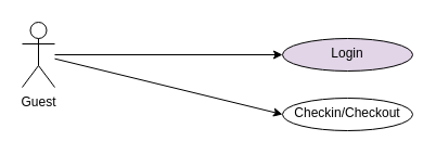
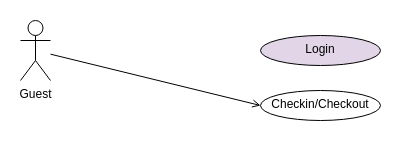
  <mxCell id="0" />
  <mxCell id="1" parent="0" />
- <mxCell id="2" value="" style="edgeStyle=orthogonalEdgeStyle;rounded=0;orthogonalLoop=1;jettySize=auto;html=1;" edge="1" parent="1" source="4" target="5"><mxGeometry relative="1" as="geometry" /></mxCell>
- <mxCell id="3" style="rounded=0;orthogonalLoop=1;jettySize=auto;html=1;entryX=0;entryY=0.5;entryDx=0;entryDy=0;" edge="1" parent="1" source="4" target="6"><mxGeometry relative="1" as="geometry" /></mxCell>
+ <mxCell id="3" style="rounded=0;orthogonalLoop=1;jettySize=auto;html=1;entryX=0;entryY=0.5;entryDx=0;entryDy=0;endArrow=open;" edge="1" parent="1" source="4" target="6"><mxGeometry relative="1" as="geometry" /></mxCell>
  <mxCell id="4" value="Guest" style="shape=umlActor;verticalLabelPosition=bottom;verticalAlign=top;html=1;outlineConnect=0;" vertex="1" parent="1"><mxGeometry x="20" y="20" width="30" height="60" as="geometry" /></mxCell>
  <mxCell id="5" value="Login" style="ellipse;whiteSpace=wrap;html=1;verticalAlign=top;fillColor=#e1d5e7;" vertex="1" parent="1"><mxGeometry x="260" y="35" width="120" height="30" as="geometry" /></mxCell>
  <mxCell id="6" value="Checkin/Checkout" style="ellipse;whiteSpace=wrap;html=1;verticalAlign=top;" vertex="1" parent="1"><mxGeometry x="260" y="90" width="120" height="30" as="geometry" /></mxCell>
